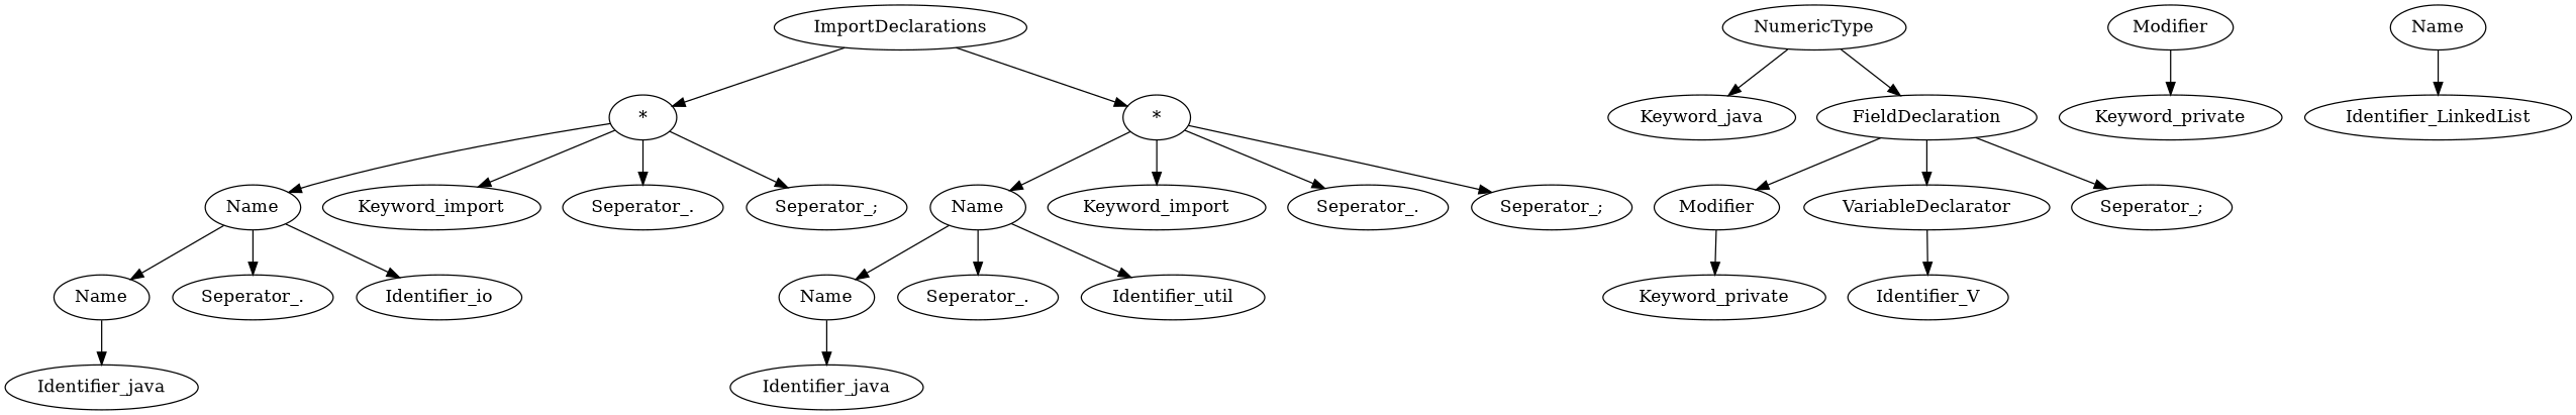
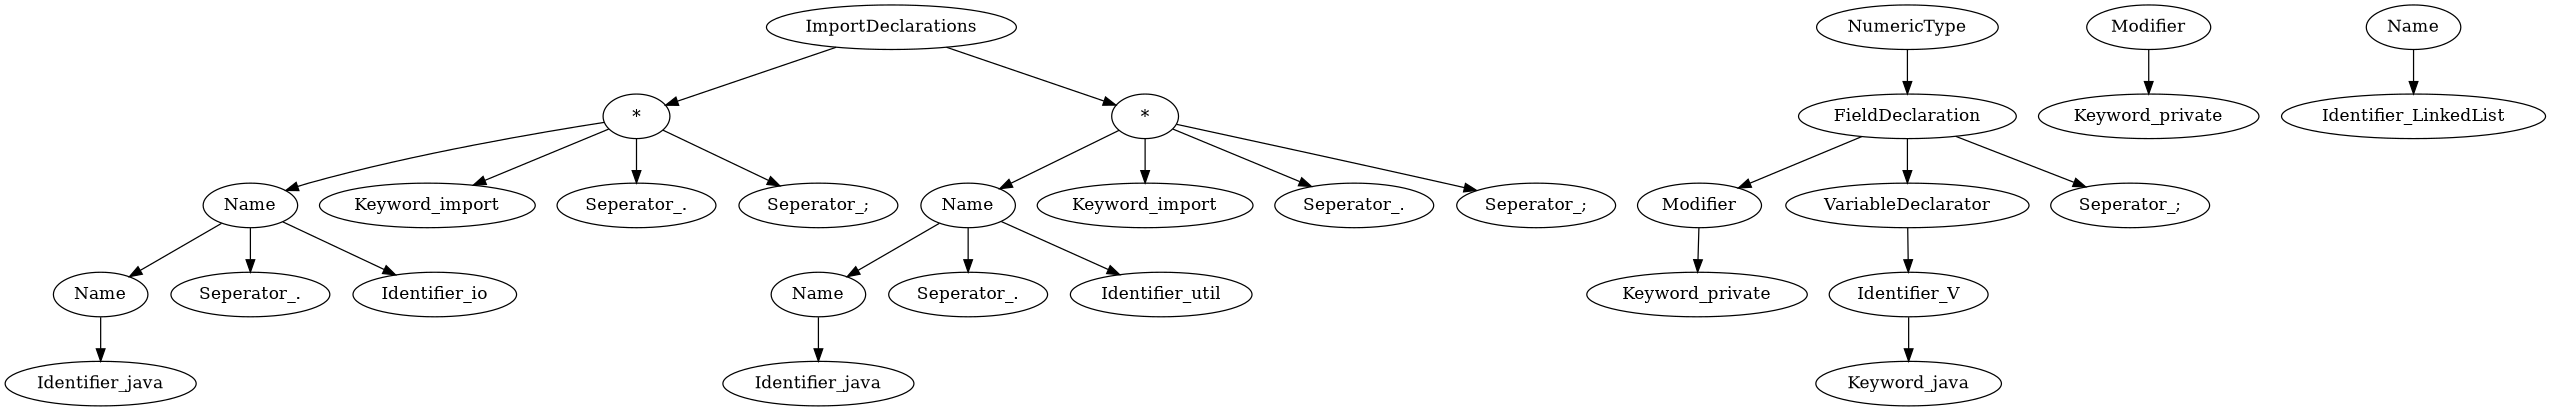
  digraph {
    node [ordering=out]
    n1 [label=Identifier_java]
    n2 [label=Name]
    n3 [label="Seperator_."]
    n4 [label=Identifier_io]
    n5 [label=Name]
    n6 [label=Keyword_import]
    n7 [label="Seperator_."]
    n8 [label="Seperator_;"]
    n9 [label="*"]
    n10 [label=Identifier_java]
    n11 [label=Name]
    n12 [label="Seperator_."]
    n13 [label=Identifier_util]
    n14 [label=Name]
    n15 [label=Keyword_import]
    n16 [label="Seperator_."]
    n17 [label="Seperator_;"]
    n18 [label="*"]
    n19 [label=ImportDeclarations]
    n20 [label=Keyword_private]
    n21 [label=Modifier]
    n22 [label=Keyword_java]
    n23 [label=NumericType]
    n24 [label=FieldDeclaration]
    n25 [label=Identifier_V]
    n26 [label=VariableDeclarator]
    n27 [label="Seperator_;"]
    n28 [label=Keyword_private]
    n29 [label=Modifier]
    n30 [label=Identifier_LinkedList]
    n31 [label=Name]
    n2 -> n1
    n5 -> n2
    n5 -> n3
    n5 -> n4
    n9 -> n5
    n9 -> n6
    n9 -> n7
    n9 -> n8
    n11 -> n10
    n14 -> n11
    n14 -> n12
    n14 -> n13
    n18 -> n14
    n18 -> n15
    n18 -> n16
    n18 -> n17
    n19 -> n9
    n19 -> n18
    n21 -> n20
-   n23 -> n22
+   n25 -> n22
    n23 -> n24
    n24 -> n21
    n24 -> n26
    n24 -> n27
    n26 -> n25
    n29 -> n28
    n31 -> n30
  }
